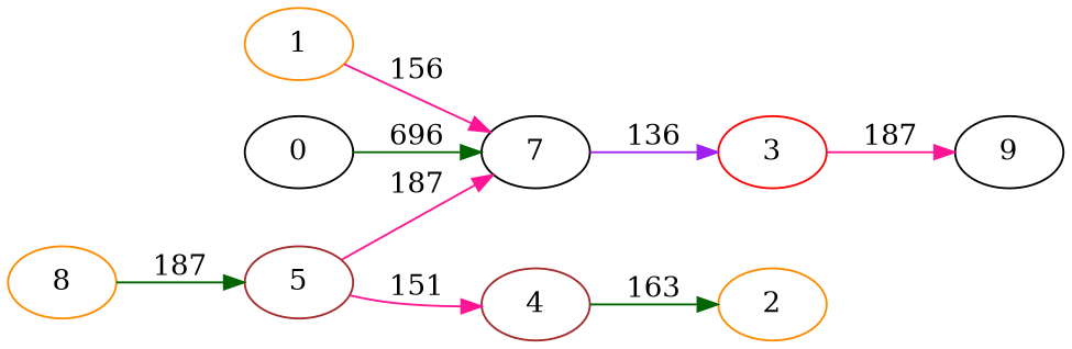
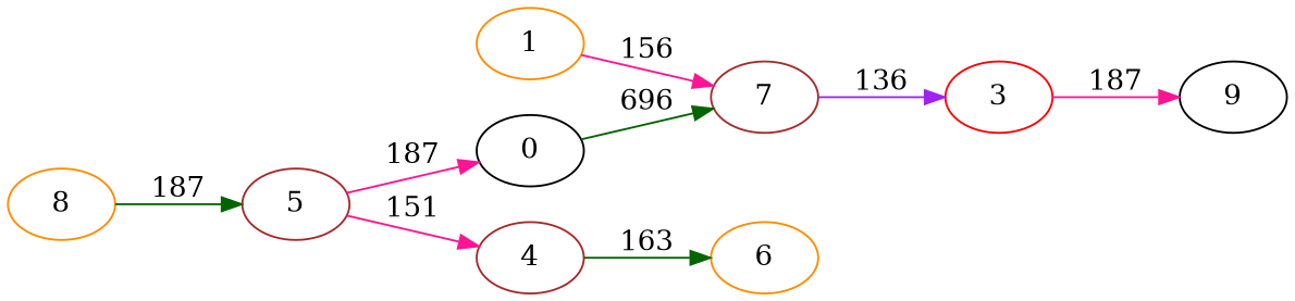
  digraph {
    rankdir=LR
    node [color=black]
    edge [color=deeppink]
    0
-   7
+   7 [color=brown]
    3 [color=red]
    9
    4 [color=brown]
-   2 [color=darkorange]
+   2 [color=darkorange label=6]
    5 [color=brown]
    1 [color=darkorange]
    8 [color=darkorange]
    0 -> 7 [color=darkgreen label=696]
    7 -> 3 [color=purple label=136]
    3 -> 9 [label=187]
    4 -> 2 [color=darkgreen label=163]
-   5 -> 7 [label=187]
+   5 -> 0 [label=187]
    5 -> 4 [label=151]
    1 -> 7 [label=156]
    8 -> 5 [color=darkgreen label=187]
  }
